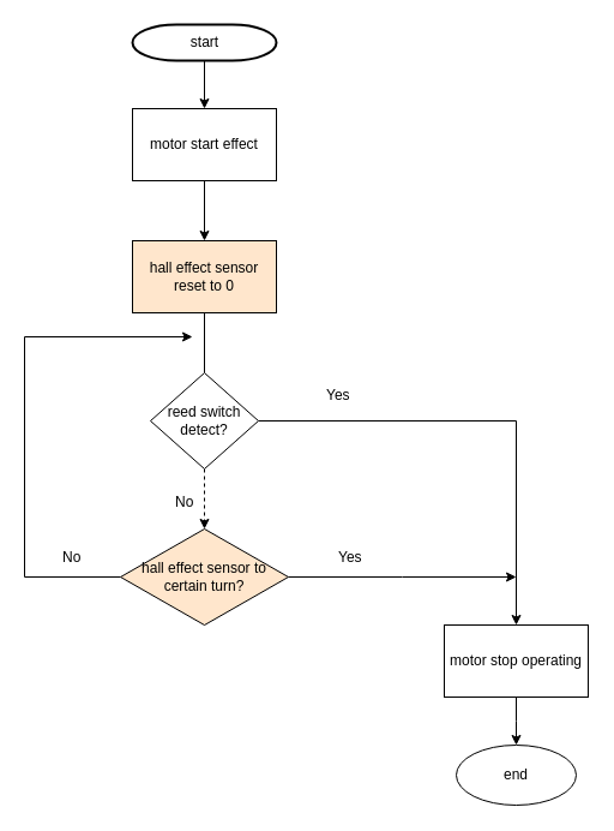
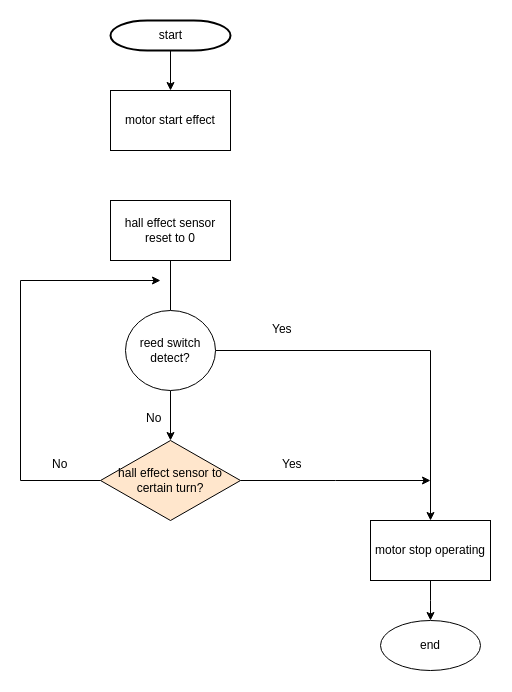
  <mxCell id="0" />
  <mxCell id="1" parent="0" />
  <mxCell id="2" style="edgeStyle=orthogonalEdgeStyle;rounded=0;orthogonalLoop=1;jettySize=auto;html=1;entryX=0.5;entryY=0;entryDx=0;entryDy=0;" parent="1" source="3" target="5" edge="1"><mxGeometry relative="1" as="geometry" /></mxCell>
  <mxCell id="3" value="start" style="shape=mxgraph.flowchart.terminator;strokeWidth=2;gradientColor=none;gradientDirection=north;fontStyle=0;html=1;" parent="1" vertex="1"><mxGeometry x="110" y="20" width="120" height="30" as="geometry" /></mxCell>
- <mxCell id="4" style="edgeStyle=orthogonalEdgeStyle;rounded=0;orthogonalLoop=1;jettySize=auto;html=1;entryX=0.5;entryY=0;entryDx=0;entryDy=0;" parent="1" source="5" target="7" edge="1"><mxGeometry relative="1" as="geometry" /></mxCell>
  <mxCell id="5" value="motor start effect" style="rounded=0;whiteSpace=wrap;html=1;" parent="1" vertex="1"><mxGeometry x="110" y="90" width="120" height="60" as="geometry" /></mxCell>
  <mxCell id="6" style="edgeStyle=orthogonalEdgeStyle;rounded=0;orthogonalLoop=1;jettySize=auto;html=1;entryX=0.5;entryY=0;entryDx=0;entryDy=0;endArrow=none;" parent="1" source="7" target="10" edge="1"><mxGeometry relative="1" as="geometry" /></mxCell>
- <mxCell id="7" value="hall effect sensor&lt;br&gt;reset to 0" style="rounded=0;whiteSpace=wrap;html=1;fillColor=#ffe6cc;" parent="1" vertex="1"><mxGeometry x="110" y="200" width="120" height="60" as="geometry" /></mxCell>
- <mxCell id="8" style="edgeStyle=orthogonalEdgeStyle;rounded=0;orthogonalLoop=1;jettySize=auto;html=1;entryX=0.5;entryY=0;entryDx=0;entryDy=0;dashed=1;" parent="1" source="10" target="13" edge="1"><mxGeometry relative="1" as="geometry" /></mxCell>
+ <mxCell id="7" value="hall effect sensor&lt;br&gt;reset to 0" style="rounded=0;whiteSpace=wrap;html=1;" parent="1" vertex="1"><mxGeometry x="110" y="200" width="120" height="60" as="geometry" /></mxCell>
+ <mxCell id="8" style="edgeStyle=orthogonalEdgeStyle;rounded=0;orthogonalLoop=1;jettySize=auto;html=1;entryX=0.5;entryY=0;entryDx=0;entryDy=0;" parent="1" source="10" target="13" edge="1"><mxGeometry relative="1" as="geometry" /></mxCell>
  <mxCell id="9" style="edgeStyle=orthogonalEdgeStyle;rounded=0;orthogonalLoop=1;jettySize=auto;html=1;exitX=1;exitY=0.5;exitDx=0;exitDy=0;" parent="1" source="10" edge="1"><mxGeometry relative="1" as="geometry"><mxPoint x="430" y="520" as="targetPoint" /><Array as="points"><mxPoint x="430" y="350" /></Array></mxGeometry></mxCell>
- <mxCell id="10" value="reed switch&lt;br&gt;detect?" style="rhombus;whiteSpace=wrap;html=1;" parent="1" vertex="1"><mxGeometry x="125" y="310" width="90" height="80" as="geometry" /></mxCell>
+ <mxCell id="10" value="reed switch&lt;br&gt;detect?" style="ellipse;whiteSpace=wrap;html=1;" parent="1" vertex="1"><mxGeometry x="125" y="310" width="90" height="80" as="geometry" /></mxCell>
  <mxCell id="11" style="edgeStyle=orthogonalEdgeStyle;rounded=0;orthogonalLoop=1;jettySize=auto;html=1;exitX=0;exitY=0.5;exitDx=0;exitDy=0;" parent="1" source="13" edge="1"><mxGeometry relative="1" as="geometry"><mxPoint x="160" y="280" as="targetPoint" /><Array as="points"><mxPoint x="20" y="480" /><mxPoint x="20" y="280" /></Array></mxGeometry></mxCell>
  <mxCell id="12" style="edgeStyle=orthogonalEdgeStyle;rounded=0;orthogonalLoop=1;jettySize=auto;html=1;" parent="1" source="13" edge="1"><mxGeometry relative="1" as="geometry"><mxPoint x="430" y="480" as="targetPoint" /></mxGeometry></mxCell>
  <mxCell id="13" value="hall effect sensor to certain turn?" style="rhombus;whiteSpace=wrap;html=1;fillColor=#ffe6cc;" parent="1" vertex="1"><mxGeometry x="100" y="440" width="140" height="80" as="geometry" /></mxCell>
  <mxCell id="14" value="No" style="text;html=1;resizable=0;points=[];autosize=1;align=left;verticalAlign=top;spacingTop=-4;" parent="1" vertex="1"><mxGeometry x="144" y="408" width="30" height="20" as="geometry" /></mxCell>
  <mxCell id="15" value="No" style="text;html=1;" parent="1" vertex="1"><mxGeometry x="50" y="450" width="40" height="30" as="geometry" /></mxCell>
  <mxCell id="16" value="" style="edgeStyle=orthogonalEdgeStyle;rounded=0;orthogonalLoop=1;jettySize=auto;html=1;" parent="1" source="17" edge="1"><mxGeometry relative="1" as="geometry"><mxPoint x="430" y="620" as="targetPoint" /></mxGeometry></mxCell>
  <mxCell id="17" value="motor stop operating" style="rounded=0;whiteSpace=wrap;html=1;" parent="1" vertex="1"><mxGeometry x="370" y="520" width="120" height="60" as="geometry" /></mxCell>
  <mxCell id="18" value="Yes" style="text;html=1;resizable=0;points=[];autosize=1;align=left;verticalAlign=top;spacingTop=-4;" parent="1" vertex="1"><mxGeometry x="270" y="319" width="40" height="20" as="geometry" /></mxCell>
  <mxCell id="19" value="Yes" style="text;html=1;" parent="1" vertex="1"><mxGeometry x="280" y="450" width="50" height="30" as="geometry" /></mxCell>
  <mxCell id="20" value="end" style="ellipse;whiteSpace=wrap;html=1;" vertex="1" parent="1"><mxGeometry x="380" y="620" width="100" height="50" as="geometry" /></mxCell>
